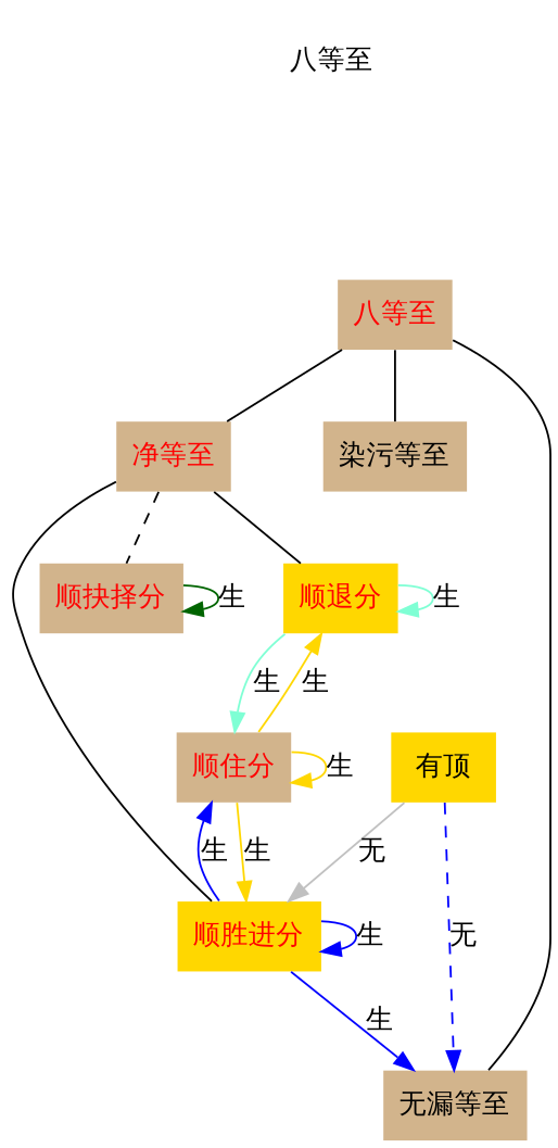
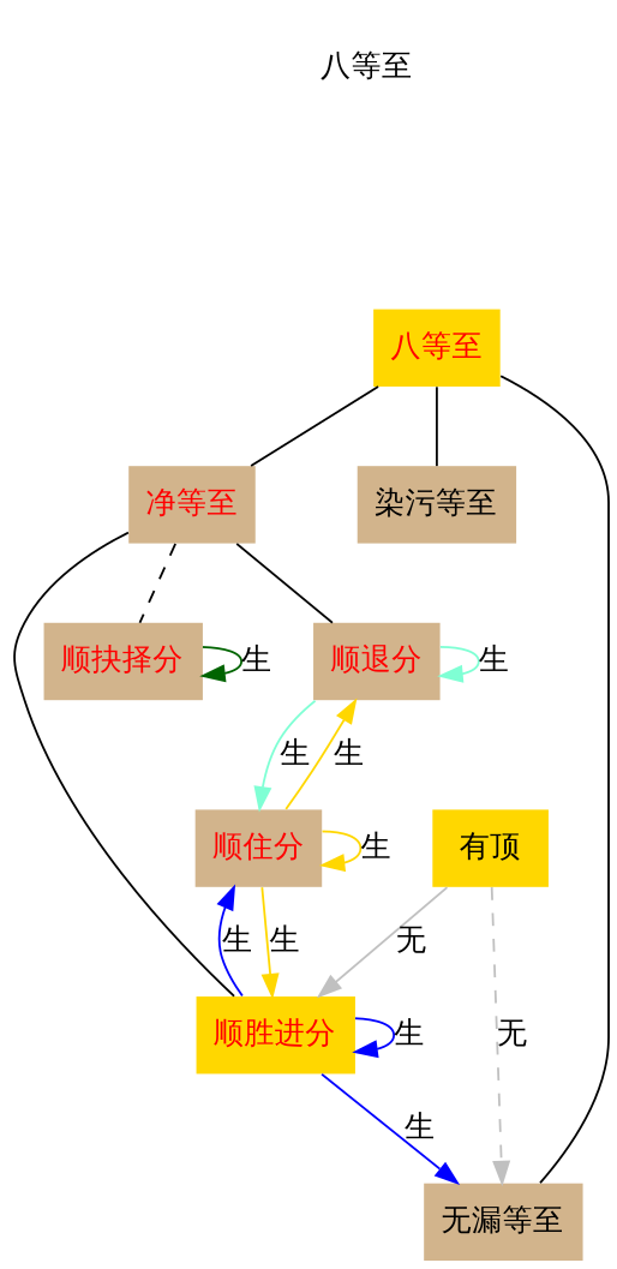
  digraph {
    fontname="Patrick Hand"
    label="\n            八等至\l\n            "
    labelloc=t
    rankdir=TB
    splines=true
    node [fillcolor=tan fontcolor=red fontname="Patrick Hand" shape=none style=filled]
    edge [fontname="Patrick Hand"]
-   "八等至"
+   "八等至" [fillcolor=gold]
    "净等至"
    "染污等至" [fontcolor=""]
    "无漏等至" [fontcolor=""]
-   "顺退分" [fillcolor=gold]
+   "顺退分"
    "顺胜进分" [fillcolor=gold]
    "顺抉择分"
    "顺住分"
    "有顶" [fillcolor=gold fontcolor=""]
    "八等至" -> "净等至" [dir=none]
    "八等至" -> "染污等至" [dir=none]
    "八等至" -> "无漏等至" [dir=none]
    "净等至" -> "顺退分" [dir=none]
    "净等至" -> "顺胜进分" [dir=none]
    "净等至" -> "顺抉择分" [dir=none style=dashed]
    "顺退分" -> "顺退分" [color=aquamarine label="生"]
    "顺退分" -> "顺住分" [color=aquamarine label="生"]
    "顺胜进分" -> "无漏等至" [color=blue label="生"]
    "顺胜进分" -> "顺胜进分" [color=blue label="生"]
    "顺胜进分" -> "顺住分" [color=blue label="生"]
    "顺抉择分" -> "顺抉择分" [color=darkgreen label="生"]
    "顺住分" -> "顺退分" [color=gold label="生"]
    "顺住分" -> "顺胜进分" [color=gold label="生"]
    "顺住分" -> "顺住分" [color=gold label="生"]
-   "有顶" -> "无漏等至" [color=blue label="无" style=dashed]
+   "有顶" -> "无漏等至" [color=grey label="无" style=dashed]
    "有顶" -> "顺胜进分" [color=grey label="无" style=solid]
  }
